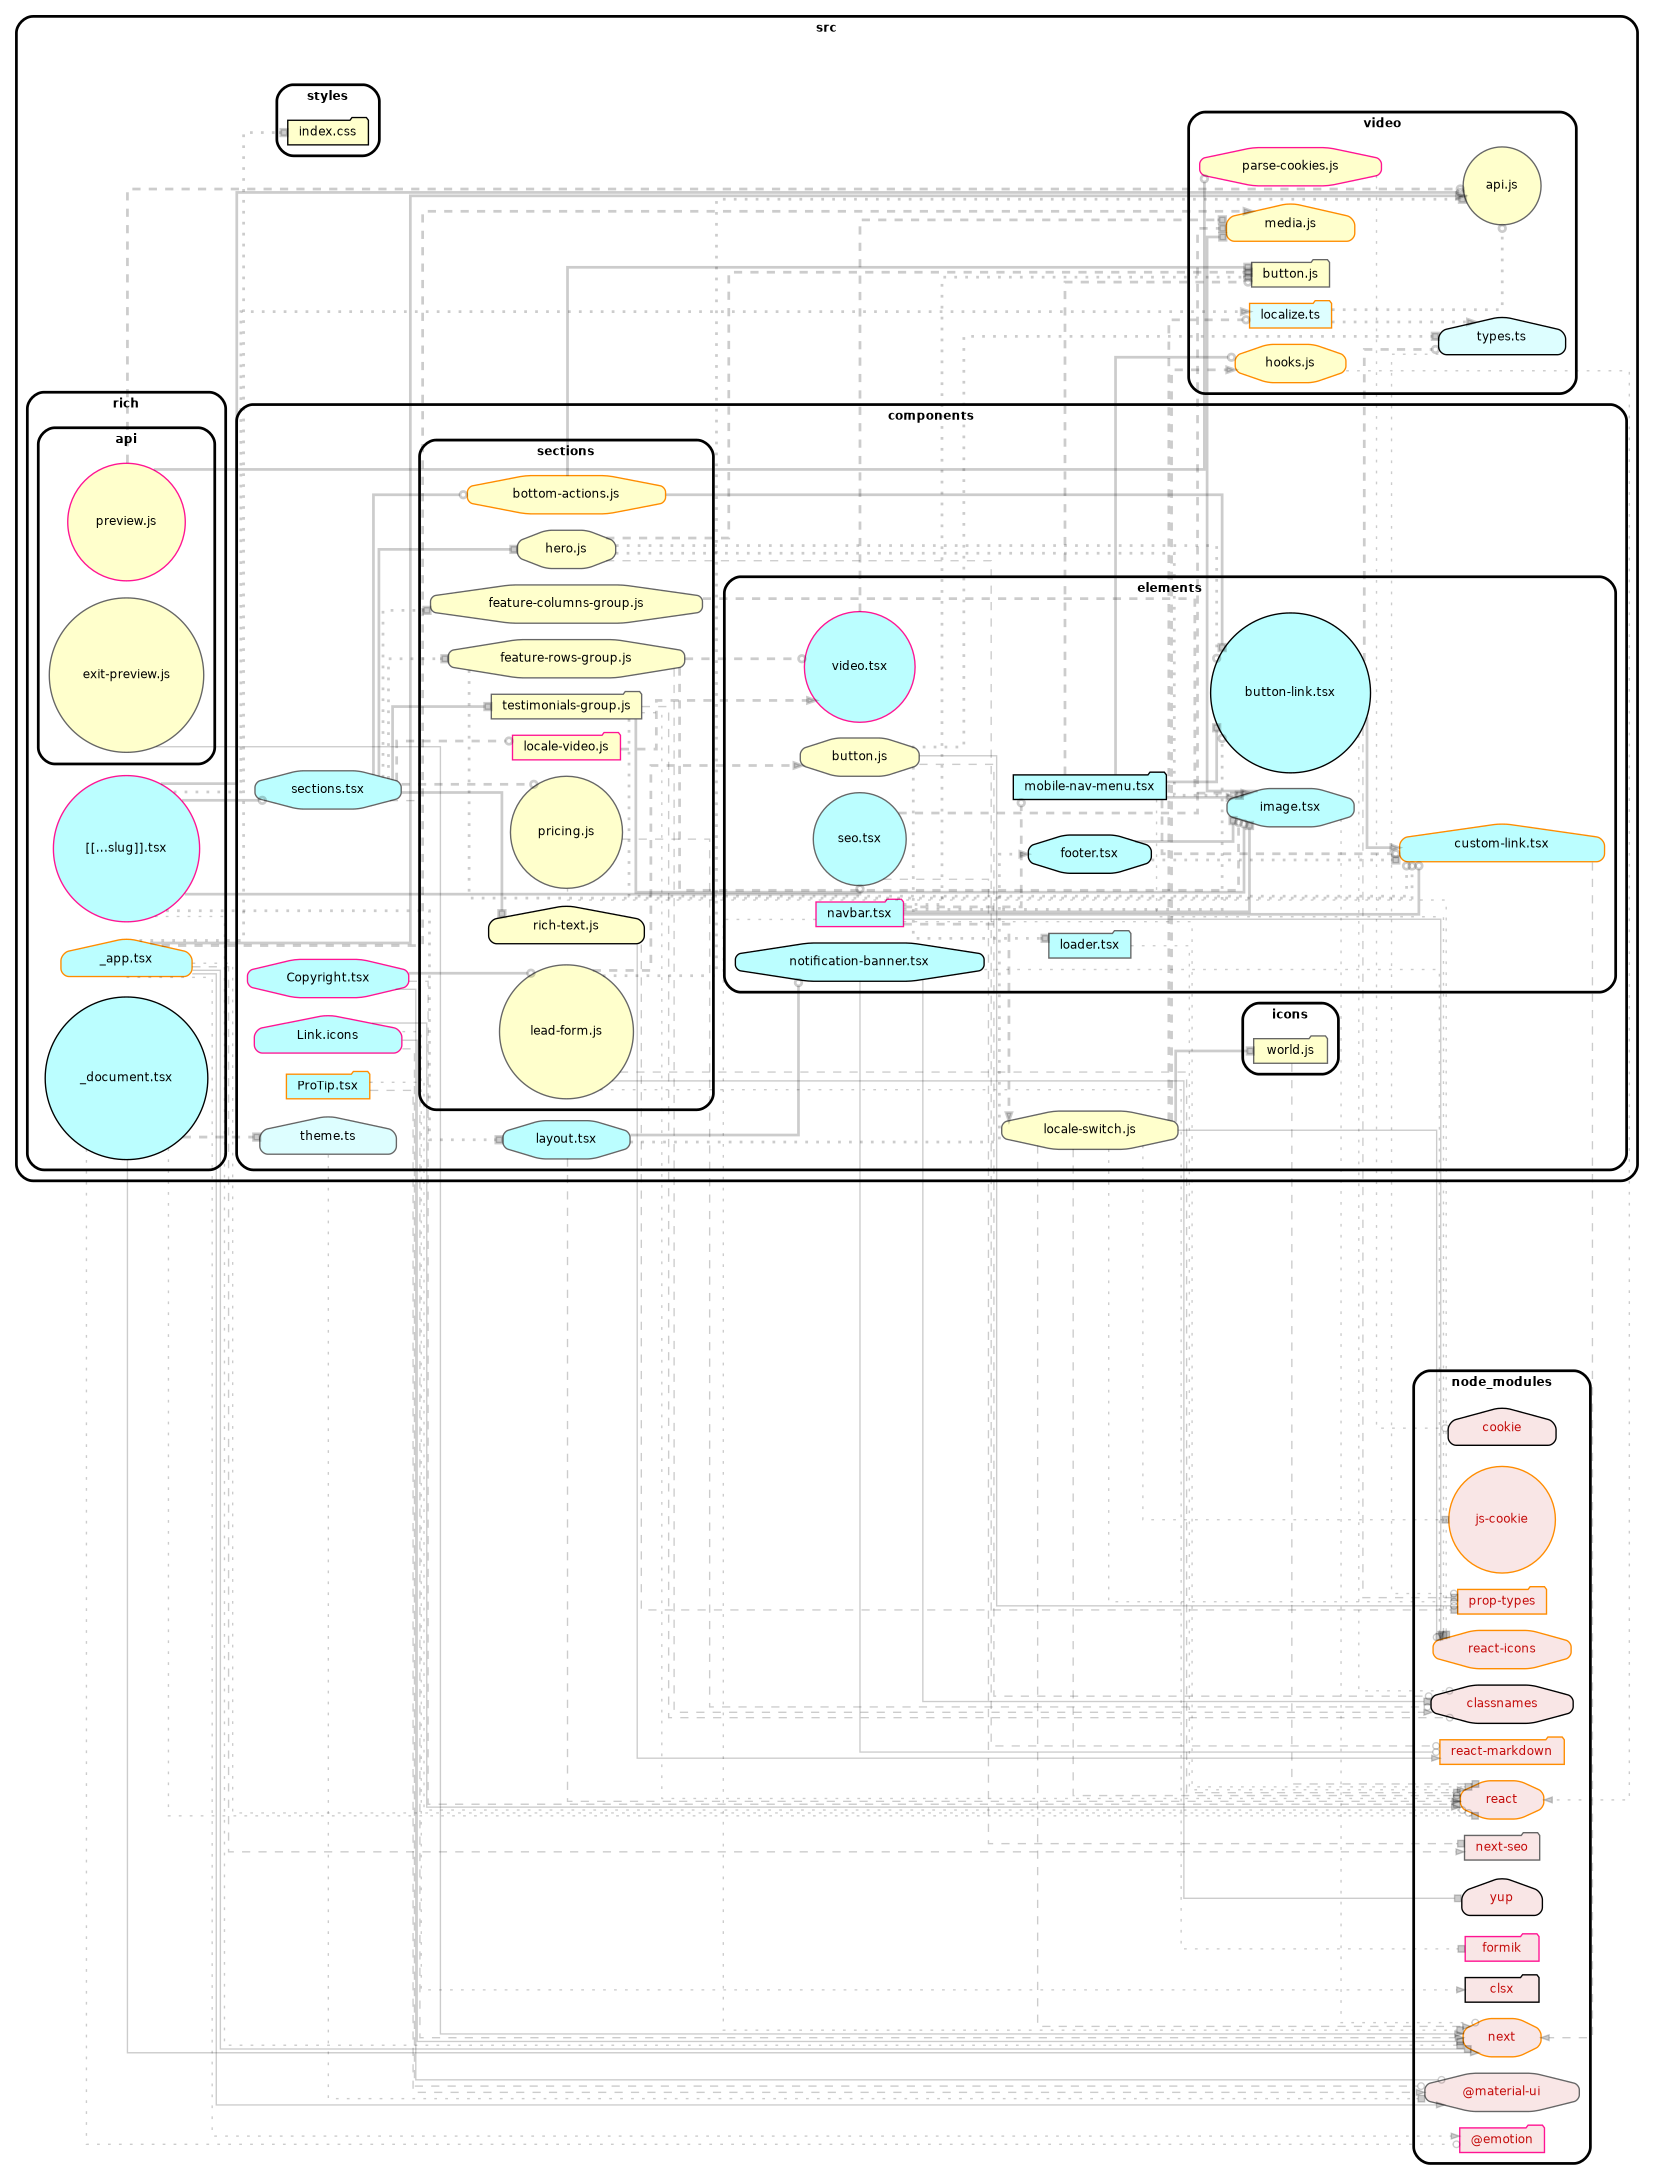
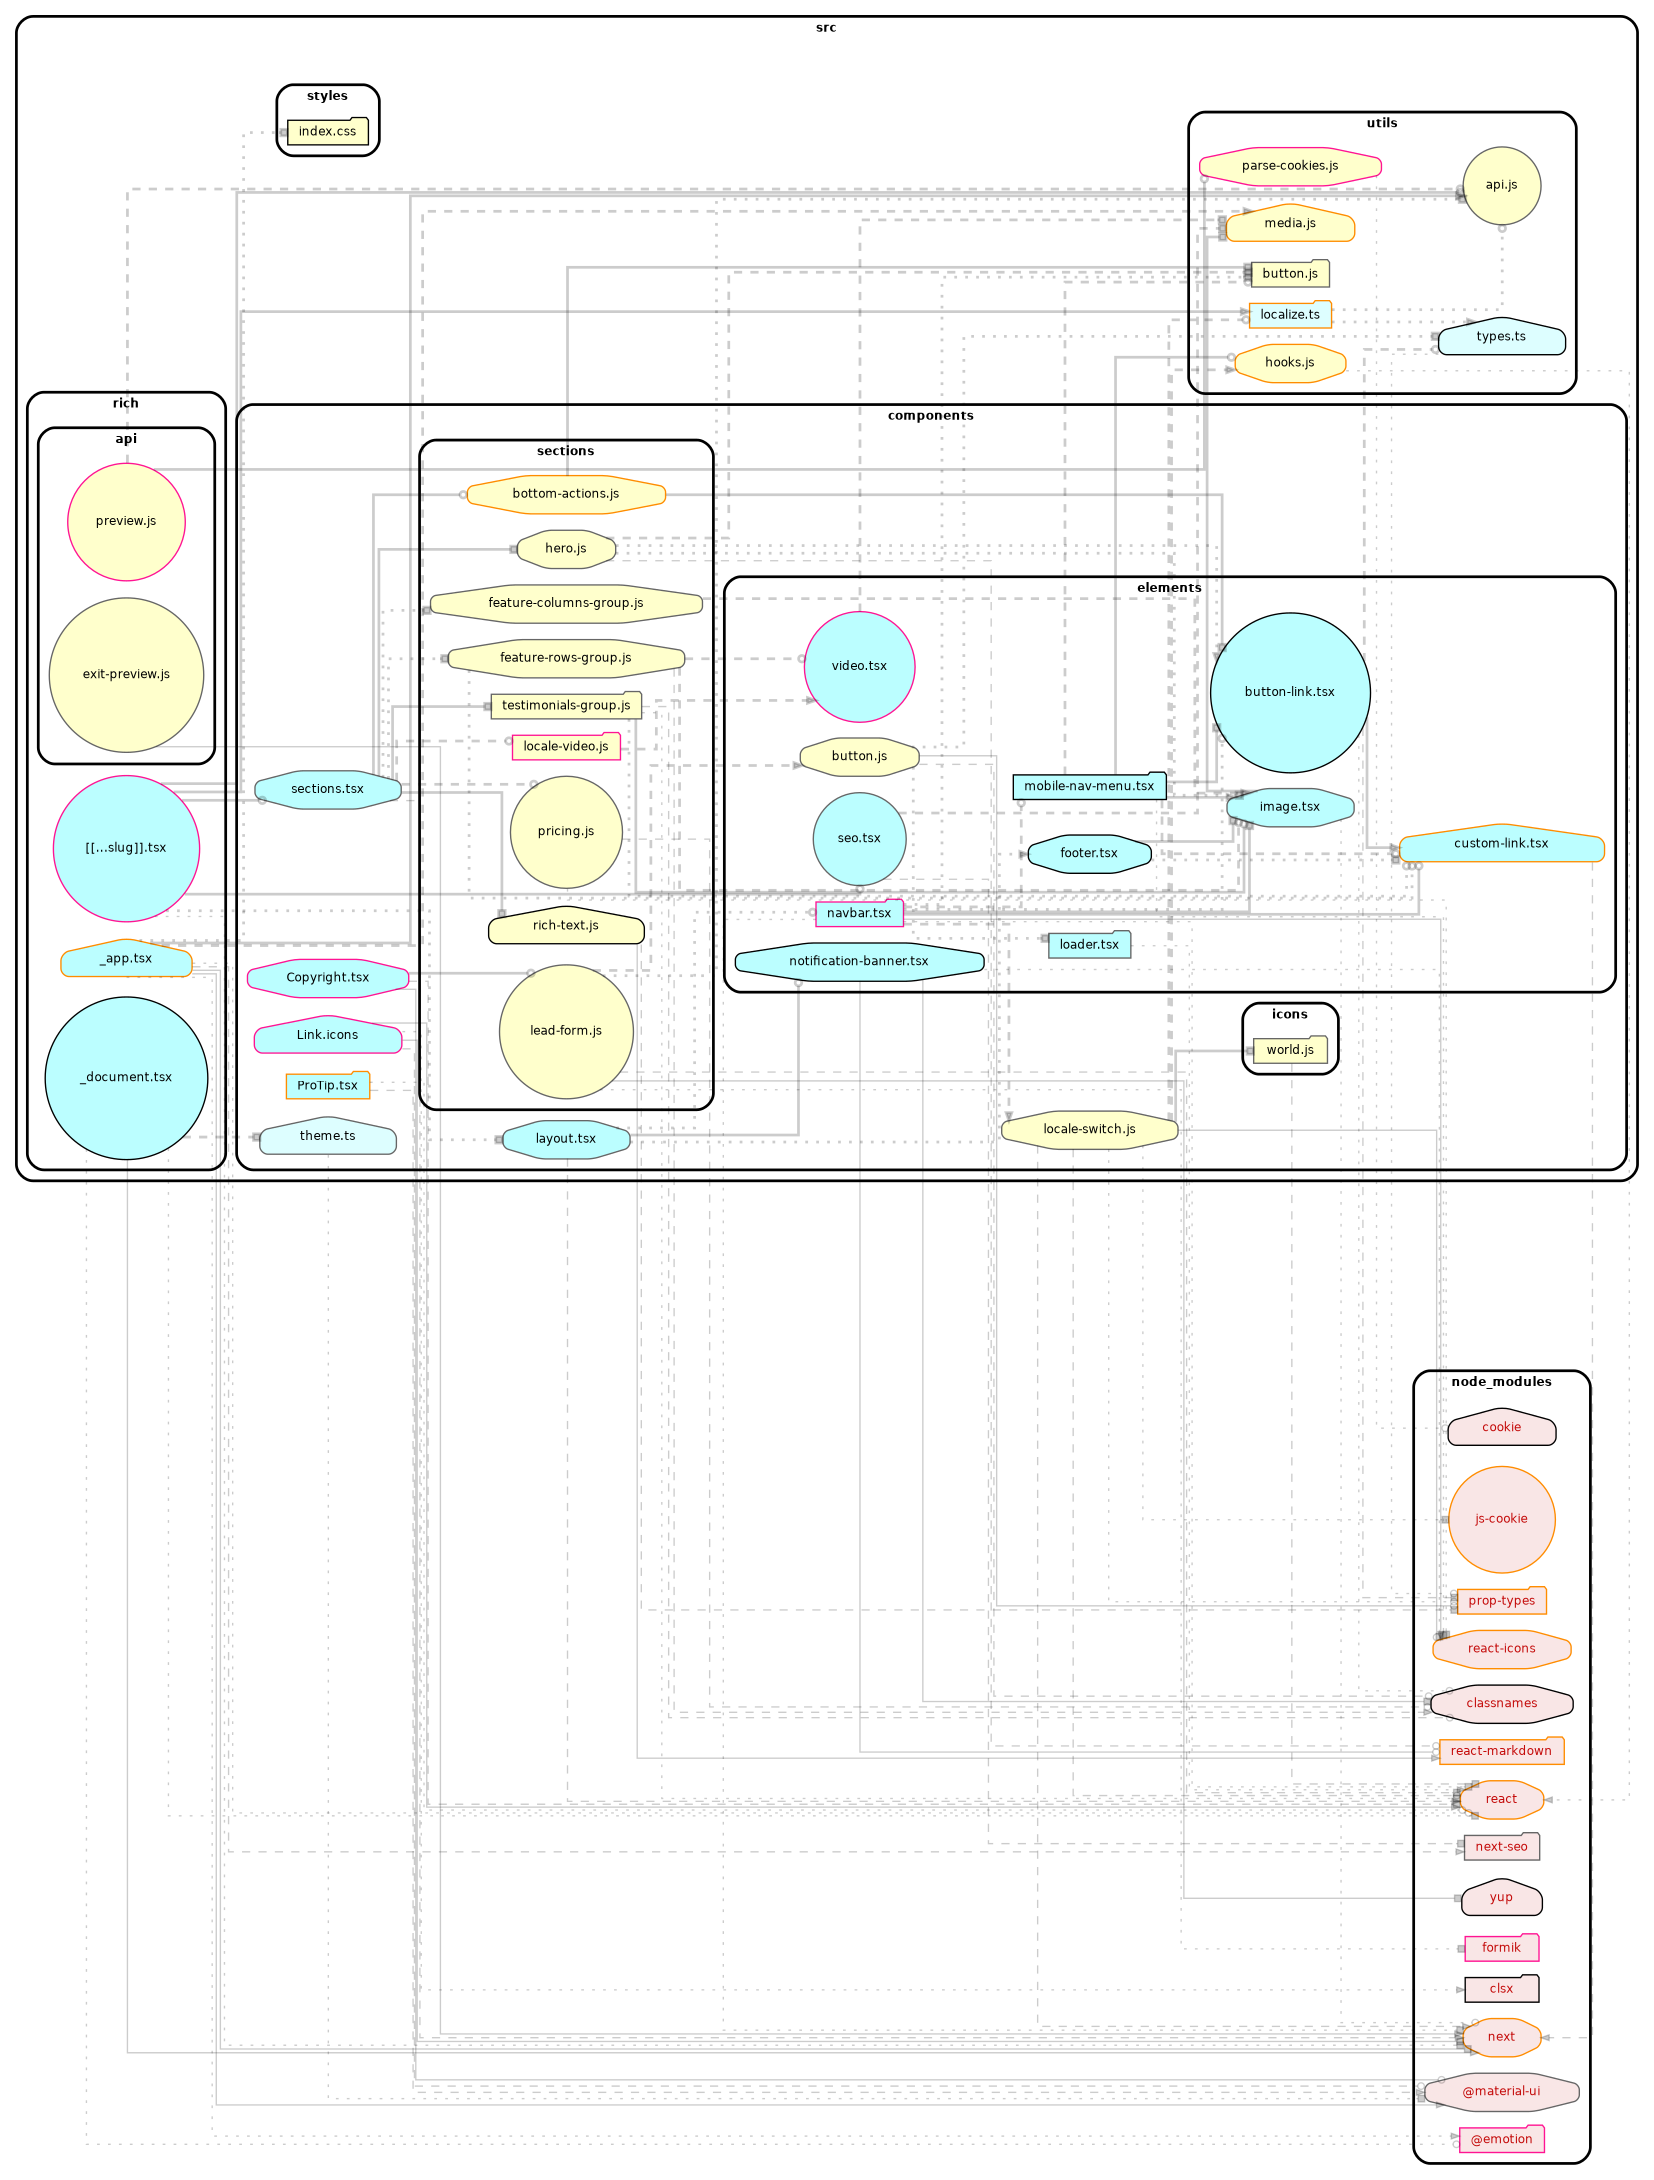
  strict digraph {
    compound=true
    fillcolor="#ffffff"
    fontname="Helvetica-bold"
    fontsize=9
    nodesep=0.16
    ordering=out
    rankdir=LR
    ranksep=0.18
    splines=ortho
    style="rounded,bold,filled"
    node [color=gray40 fillcolor="#ffffcc" fontcolor=black fontname=Helvetica fontsize=9 shape=octagon style="rounded, filled"]
    edge [arrowhead=box arrowsize=0.6 color="#00000033" fontname=Helvetica fontsize=9 penwidth=2.0 style=dotted]
    n1 [color=deeppink fillcolor="#c40b0a1a" fontcolor="#c40b0a" height=0.2 label="@emotion" shape=folder]
    n2 [fillcolor="#c40b0a1a" fontcolor="#c40b0a" height=0.2 label="@material-ui"]
    n3 [color=black fillcolor="#c40b0a1a" fontcolor="#c40b0a" height=0.2 label=classnames]
    n4 [color=black fillcolor="#c40b0a1a" fontcolor="#c40b0a" height=0.2 label=clsx shape=folder]
    n5 [color=black fillcolor="#c40b0a1a" fontcolor="#c40b0a" height=0.2 label=cookie shape=house]
    n6 [color=deeppink fillcolor="#c40b0a1a" fontcolor="#c40b0a" height=0.2 label=formik shape=folder]
    n7 [color=darkorange fillcolor="#c40b0a1a" fontcolor="#c40b0a" height=0.2 label="js-cookie" shape=circle]
    n8 [color=darkorange fillcolor="#c40b0a1a" fontcolor="#c40b0a" height=0.2 label=next]
    n9 [fillcolor="#c40b0a1a" fontcolor="#c40b0a" height=0.2 label="next-seo" shape=folder]
    n10 [color=darkorange fillcolor="#c40b0a1a" fontcolor="#c40b0a" height=0.2 label="prop-types" shape=folder]
    n11 [color=darkorange fillcolor="#c40b0a1a" fontcolor="#c40b0a" height=0.2 label=react]
    n12 [color=darkorange fillcolor="#c40b0a1a" fontcolor="#c40b0a" height=0.2 label="react-icons"]
    n13 [color=darkorange fillcolor="#c40b0a1a" fontcolor="#c40b0a" height=0.2 label="react-markdown" shape=folder]
    n14 [color=black fillcolor="#c40b0a1a" fontcolor="#c40b0a" height=0.2 label=yup shape=house]
    n15 [height=0.2 label="world.js" shape=folder]
    n16 [color=black fillcolor="#bbfeff" height=0.2 label="button-link.tsx" shape=circle]
    n17 [color=darkorange fillcolor="#bbfeff" height=0.2 label="custom-link.tsx" shape=house]
    n18 [height=0.2 label="button.js"]
    n19 [fillcolor="#bbfeff" height=0.2 label="loader.tsx" shape=folder]
    n20 [color=black fillcolor="#bbfeff" height=0.2 label="footer.tsx"]
    n21 [fillcolor="#bbfeff" height=0.2 label="image.tsx"]
    n22 [color=black fillcolor="#bbfeff" height=0.2 label="mobile-nav-menu.tsx" shape=folder]
    n23 [color=deeppink fillcolor="#bbfeff" height=0.2 label="navbar.tsx" shape=folder]
    n24 [color=black fillcolor="#bbfeff" height=0.2 label="notification-banner.tsx"]
    n25 [fillcolor="#bbfeff" height=0.2 label="seo.tsx" shape=circle]
    n26 [color=deeppink fillcolor="#bbfeff" height=0.2 label="video.tsx" shape=circle]
    n27 [height=0.2 label="lead-form.js" shape=circle]
    n28 [height=0.2 label="pricing.js" shape=circle]
    n29 [color=black height=0.2 label="rich-text.js" shape=house]
    n30 [color=darkorange height=0.2 label="bottom-actions.js"]
    n31 [height=0.2 label="feature-columns-group.js"]
    n32 [height=0.2 label="feature-rows-group.js"]
    n33 [height=0.2 label="hero.js"]
    n34 [color=deeppink height=0.2 label="locale-video.js" shape=folder]
    n35 [height=0.2 label="testimonials-group.js" shape=folder]
    n36 [color=deeppink fillcolor="#bbfeff" height=0.2 label="Copyright.tsx"]
    n37 [color=deeppink fillcolor="#bbfeff" height=0.2 label="Link.icons" shape=house]
    n38 [color=darkorange fillcolor="#bbfeff" height=0.2 label="ProTip.tsx" shape=folder]
    n39 [height=0.2 label="locale-switch.js"]
    n40 [fillcolor="#bbfeff" height=0.2 label="layout.tsx"]
    n41 [fillcolor="#bbfeff" height=0.2 label="sections.tsx"]
    n42 [fillcolor="#ddfeff" height=0.2 label="theme.ts" shape=house]
    n43 [height=0.2 label="exit-preview.js" shape=circle]
    n44 [color=deeppink height=0.2 label="preview.js" shape=circle]
    n45 [color=deeppink fillcolor="#bbfeff" height=0.2 label="[[...slug]].tsx" shape=circle]
    n46 [color=darkorange fillcolor="#bbfeff" height=0.2 label="_app.tsx" shape=house]
    n47 [color=black fillcolor="#bbfeff" height=0.2 label="_document.tsx" shape=circle]
    n48 [color=black height=0.2 label="index.css" shape=folder]
    n49 [color=black fillcolor="#ddfeff" height=0.2 label="types.ts" shape=house]
    n50 [color=darkorange height=0.2 label="media.js" shape=house]
    n51 [height=0.2 label="button.js" shape=folder]
    n52 [color=darkorange height=0.2 label="hooks.js"]
    n53 [color=darkorange fillcolor="#ddfeff" height=0.2 label="localize.ts" shape=folder]
    n54 [height=0.2 label="api.js" shape=circle]
    n55 [color=deeppink height=0.2 label="parse-cookies.js"]
    subgraph cluster_1 {
      label=node_modules
      n1
      n2
      n3
      n4
      n5
      n6
      n7
      n8
      n9
      n10
      n11
      n12
      n13
      n14
    }
    subgraph cluster_2 {
      label=src
      subgraph cluster_3 {
        label=components
        n36
        n37
        n38
        n39
        n40
        n41
        n42
        subgraph cluster_4 {
          label=icons
          n15
        }
        subgraph cluster_5 {
          label=elements
          n16
          n17
          n18
          n19
          n20
          n21
          n22
          n23
          n24
          n25
          n26
        }
        subgraph cluster_6 {
          label=sections
          n27
          n28
          n29
          n30
          n31
          n32
          n33
          n34
          n35
        }
      }
      subgraph cluster_7 {
        label=rich
        n45
        n46
        n47
        subgraph cluster_8 {
          label=api
          n43
          n44
        }
      }
      subgraph cluster_9 {
        label=styles
        n48
      }
      subgraph cluster_10 {
-       label=video
+       label=utils
        n49
        n50
        n51
        n52
        n53
        n54
        n55
      }
    }
    n15 -> n11 [penwidth=1.0 style=dashed]
    n16 -> n3 [arrowhead=odot penwidth=1.0]
    n16 -> n10 [penwidth=1.0 style=dashed]
    n16 -> n17 [arrowhead=normal style=bold]
    n16 -> n49 [arrowhead=odot style=dashed]
    n17 -> n8 [arrowhead=normal penwidth=1.0 style=dashed]
    n18 -> n3 [arrowhead=odot penwidth=1.0 style=dashed]
    n18 -> n10 [arrowhead=odot penwidth=1.0 style=bold]
    n18 -> n19
    n18 -> n49
    n19 -> n11 [arrowhead=normal penwidth=1.0]
    n20 -> n17
    n20 -> n21 [style=bold]
    n21 -> n8 [arrowhead=odot penwidth=1.0]
    n21 -> n50 [style=bold]
    n22 -> n12 [penwidth=1.0]
    n22 -> n16 [style=bold]
    n22 -> n17 [arrowhead=odot style=dashed]
    n22 -> n21 [arrowhead=normal style=bold]
    n22 -> n51 [arrowhead=odot style=dashed]
    n22 -> n52 [arrowhead=odot style=bold]
    n23 -> n8 [penwidth=1.0]
    n23 -> n11 [penwidth=1.0]
    n23 -> n12 [arrowhead=normal penwidth=1.0 style=bold]
    n23 -> n16 [arrowhead=odot]
    n23 -> n17 [arrowhead=odot style=bold]
    n23 -> n21 [style=bold]
    n23 -> n22 [arrowhead=odot style=dashed]
    n23 -> n39 [arrowhead=normal style=dashed]
    n23 -> n51
    n24 -> n3 [penwidth=1.0 style=bold]
    n24 -> n12 [penwidth=1.0]
    n24 -> n13 [arrowhead=odot penwidth=1.0 style=bold]
    n25 -> n9 [penwidth=1.0 style=dashed]
    n25 -> n50 [style=dashed]
    n26 -> n50 [style=dashed]
    n27 -> n6 [penwidth=1.0]
    n27 -> n11 [penwidth=1.0 style=dashed]
    n27 -> n14 [penwidth=1.0 style=bold]
    n27 -> n18 [arrowhead=normal style=dashed]
    n27 -> n54
    n28 -> n3 [arrowhead=odot penwidth=1.0 style=dashed]
    n28 -> n12 [penwidth=1.0]
    n29 -> n10 [penwidth=1.0 style=dashed]
    n29 -> n13 [arrowhead=normal penwidth=1.0 style=bold]
    n30 -> n16 [style=bold]
    n30 -> n51 [style=bold]
    n31 -> n21 [arrowhead=normal style=dashed]
    n32 -> n3 [arrowhead=normal penwidth=1.0 style=dashed]
    n32 -> n17 [arrowhead=odot]
    n32 -> n21 [arrowhead=odot style=dashed]
    n32 -> n26 [arrowhead=odot style=dashed]
    n33 -> n13 [arrowhead=odot penwidth=1.0 style=dashed]
-   n33 -> n16 [arrowhead=odot]
+   n33 -> n16 [arrowhead=normal]
    n33 -> n21
    n33 -> n51 [style=dashed]
    n34 -> n26 [arrowhead=normal style=dashed]
    n35 -> n3 [arrowhead=odot penwidth=1.0 style=dashed]
    n35 -> n11 [penwidth=1.0]
    n35 -> n17 [arrowhead=odot]
    n35 -> n21 [arrowhead=odot style=bold]
    n36 -> n2 [arrowhead=odot penwidth=1.0 style=bold]
    n36 -> n11 [penwidth=1.0 style=dashed]
    n36 -> n27 [arrowhead=odot style=bold]
    n37 -> n2 [arrowhead=odot penwidth=1.0 style=dashed]
    n37 -> n4 [arrowhead=normal penwidth=1.0]
    n37 -> n8 [penwidth=1.0 style=bold]
    n37 -> n11 [arrowhead=normal penwidth=1.0 style=bold]
    n38 -> n2 [arrowhead=normal penwidth=1.0 style=dashed]
    n38 -> n11 [arrowhead=odot penwidth=1.0]
    n39 -> n7 [penwidth=1.0]
    n39 -> n8 [arrowhead=normal penwidth=1.0 style=dashed]
    n39 -> n10 [arrowhead=odot penwidth=1.0]
    n39 -> n11 [arrowhead=odot penwidth=1.0 style=dashed]
    n39 -> n12 [arrowhead=odot penwidth=1.0 style=bold]
    n39 -> n15 [style=bold]
    n39 -> n52 [arrowhead=normal style=dashed]
    n39 -> n53 [arrowhead=odot style=dashed]
    n40 -> n11 [arrowhead=normal penwidth=1.0 style=dashed]
    n40 -> n20 [arrowhead=normal]
+   n40 -> n23 [arrowhead=odot]
    n40 -> n24 [arrowhead=odot style=bold]
    n41 -> n8 [arrowhead=normal penwidth=1.0 style=dashed]
    n41 -> n28 [arrowhead=odot style=dashed]
    n41 -> n29 [style=bold]
    n41 -> n30 [arrowhead=odot style=bold]
    n41 -> n31
    n41 -> n32
    n41 -> n33 [style=bold]
    n41 -> n34 [arrowhead=odot style=dashed]
    n41 -> n35 [style=bold]
    n42 -> n2 [penwidth=1.0]
    n43 -> n8 [arrowhead=normal penwidth=1.0 style=bold]
    n44 -> n54 [arrowhead=odot style=dashed]
    n44 -> n55 [arrowhead=odot style=bold]
    n45 -> n8 [penwidth=1.0]
    n45 -> n25 [arrowhead=odot style=bold]
    n45 -> n40
    n45 -> n41 [arrowhead=odot style=bold]
-   n45 -> n53 [arrowhead=normal]
+   n45 -> n53 [arrowhead=normal style=bold]
    n45 -> n54 [arrowhead=odot style=bold]
    n46 -> n1 [arrowhead=normal penwidth=1.0]
    n46 -> n2 [arrowhead=normal penwidth=1.0 style=bold]
    n46 -> n8 [penwidth=1.0 style=bold]
    n46 -> n9 [arrowhead=normal penwidth=1.0 style=dashed]
    n46 -> n11 [arrowhead=odot penwidth=1.0]
    n46 -> n48
    n46 -> n50 [arrowhead=normal style=dashed]
    n46 -> n54 [arrowhead=normal style=bold]
    n47 -> n1 [arrowhead=odot penwidth=1.0]
    n47 -> n8 [arrowhead=normal penwidth=1.0 style=bold]
    n47 -> n11 [penwidth=1.0]
    n47 -> n42 [style=dashed]
    n49 -> n10 [arrowhead=odot penwidth=1.0]
    n52 -> n11 [arrowhead=normal penwidth=1.0]
    n53 -> n49 [arrowhead=normal]
    n53 -> n54 [arrowhead=odot]
    n55 -> n5 [arrowhead=odot penwidth=1.0]
  }
